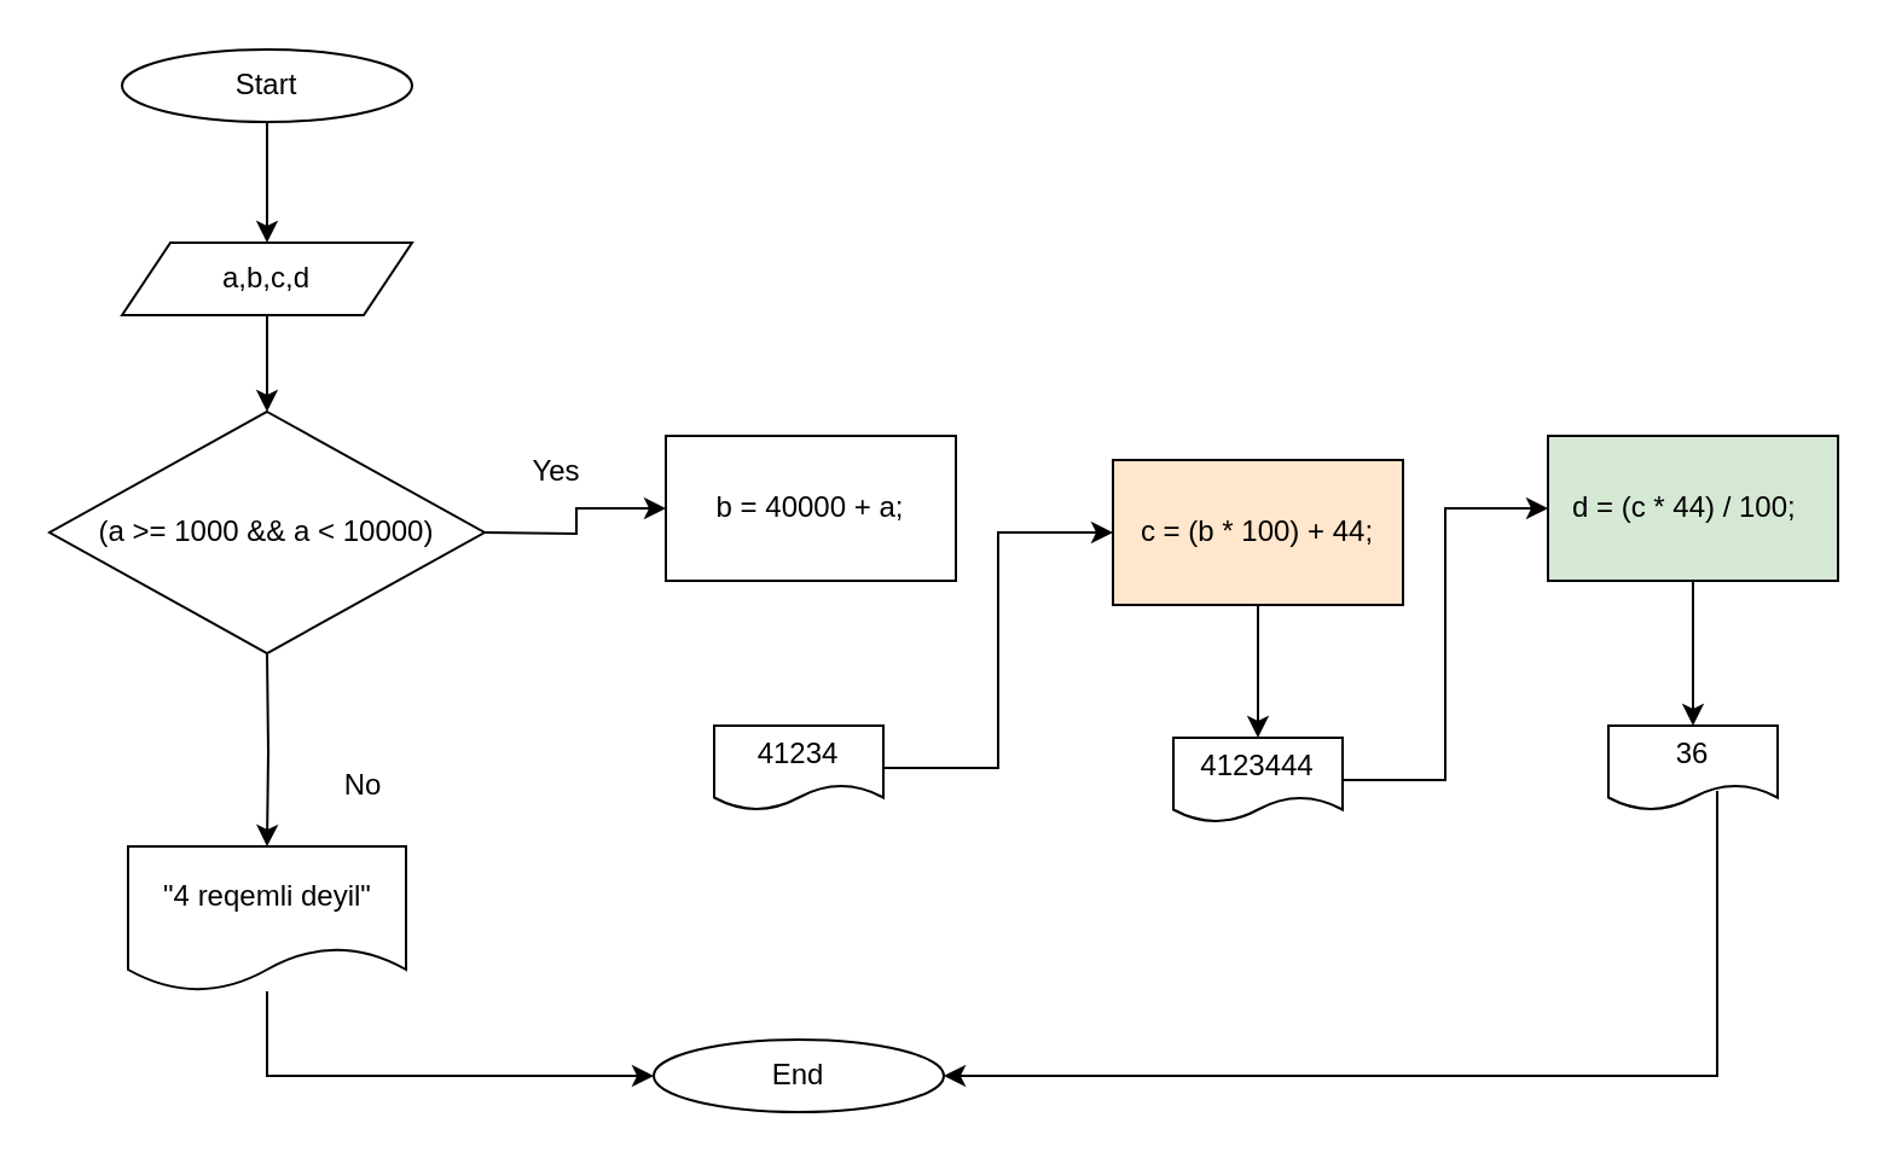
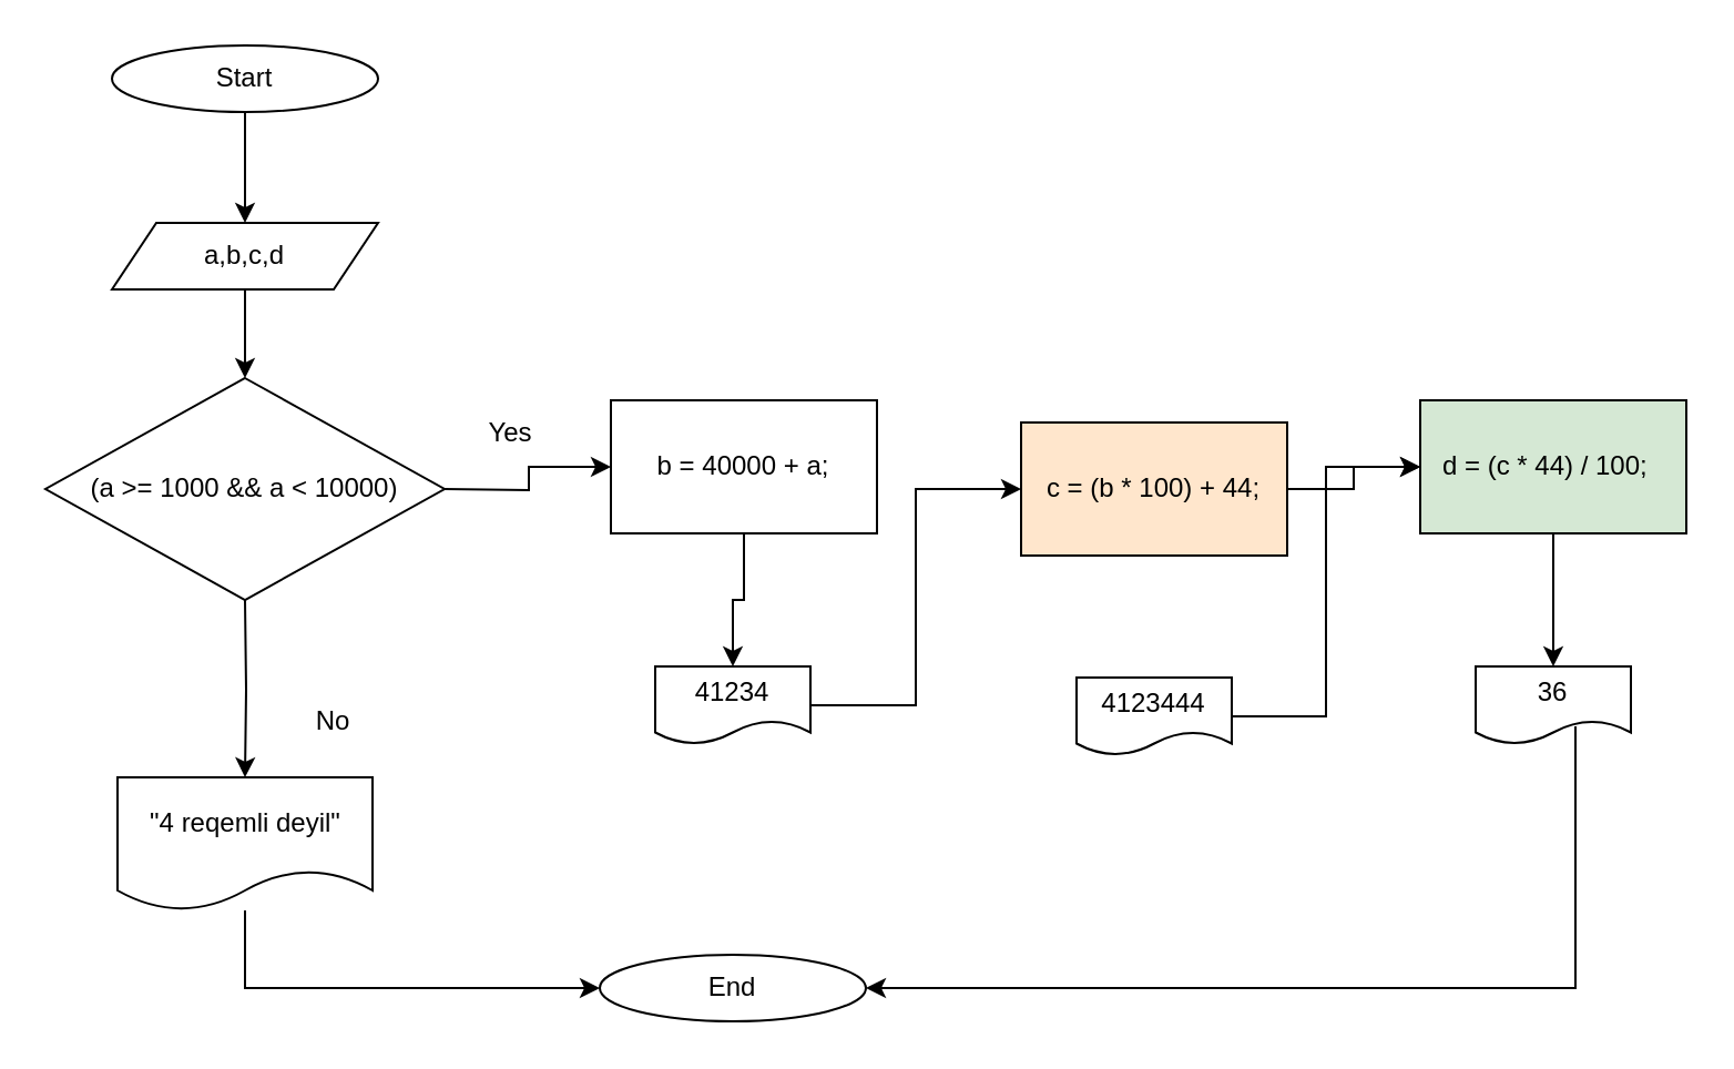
  <mxCell id="0" />
  <mxCell id="1" parent="0" />
  <mxCell id="2" style="edgeStyle=orthogonalEdgeStyle;rounded=0;orthogonalLoop=1;jettySize=auto;html=1;exitX=0.5;exitY=1;exitDx=0;exitDy=0;entryX=0.5;entryY=0;entryDx=0;entryDy=0;" edge="1" parent="1" source="3" target="6"><mxGeometry relative="1" as="geometry" /></mxCell>
  <mxCell id="3" value="Start" style="ellipse;whiteSpace=wrap;html=1;" vertex="1" parent="1"><mxGeometry x="50" width="120" height="30" as="geometry" y="20" /></mxCell>
  <mxCell id="4" value="End" style="ellipse;whiteSpace=wrap;html=1;" vertex="1" parent="1"><mxGeometry x="270" y="430" width="120" height="30" as="geometry" /></mxCell>
  <mxCell id="5" style="edgeStyle=orthogonalEdgeStyle;rounded=0;orthogonalLoop=1;jettySize=auto;html=1;exitX=0.5;exitY=1;exitDx=0;exitDy=0;entryX=0.5;entryY=0;entryDx=0;entryDy=0;" edge="1" parent="1" source="6"><mxGeometry relative="1" as="geometry"><mxPoint x="110" y="170" as="targetPoint" /></mxGeometry></mxCell>
  <mxCell id="6" value="a,b,c,d" style="shape=parallelogram;perimeter=parallelogramPerimeter;whiteSpace=wrap;html=1;fixedSize=1;" vertex="1" parent="1"><mxGeometry x="50" y="100" width="120" height="30" as="geometry" /></mxCell>
  <mxCell id="7" style="edgeStyle=orthogonalEdgeStyle;rounded=0;orthogonalLoop=1;jettySize=auto;html=1;exitX=1;exitY=0.5;exitDx=0;exitDy=0;entryX=0;entryY=0.5;entryDx=0;entryDy=0;" edge="1" parent="1" target="10"><mxGeometry relative="1" as="geometry"><mxPoint x="200" y="220" as="sourcePoint" /></mxGeometry></mxCell>
  <mxCell id="8" style="edgeStyle=orthogonalEdgeStyle;rounded=0;orthogonalLoop=1;jettySize=auto;html=1;" edge="1" parent="1" target="21"><mxGeometry relative="1" as="geometry"><mxPoint x="110" y="270" as="sourcePoint" /></mxGeometry></mxCell>
+ <mxCell id="9" style="edgeStyle=orthogonalEdgeStyle;rounded=0;orthogonalLoop=1;jettySize=auto;html=1;exitX=0.5;exitY=1;exitDx=0;exitDy=0;entryX=0.5;entryY=0;entryDx=0;entryDy=0;" edge="1" parent="1" source="10" target="16"><mxGeometry relative="1" as="geometry" /></mxCell>
  <mxCell id="10" value="b = 40000 + a;" style="rounded=0;whiteSpace=wrap;html=1;" vertex="1" parent="1"><mxGeometry x="275" y="180" width="120" height="60" as="geometry" /></mxCell>
- <mxCell id="11" style="edgeStyle=orthogonalEdgeStyle;rounded=0;orthogonalLoop=1;jettySize=auto;html=1;" edge="1" parent="1" source="12" target="19"><mxGeometry relative="1" as="geometry" /></mxCell>
+ <mxCell id="11" style="edgeStyle=orthogonalEdgeStyle;rounded=0;orthogonalLoop=1;jettySize=auto;html=1;" edge="1" parent="1" source="12" target="24"><mxGeometry relative="1" as="geometry" /></mxCell>
  <mxCell id="12" value="c = (b * 100) + 44;" style="rounded=0;whiteSpace=wrap;html=1;fillColor=#ffe6cc;" vertex="1" parent="1"><mxGeometry x="460" y="190" width="120" height="60" as="geometry" /></mxCell>
  <mxCell id="13" value="Yes" style="text;html=1;strokeColor=none;fillColor=none;align=center;verticalAlign=middle;whiteSpace=wrap;rounded=0;" vertex="1" parent="1"><mxGeometry x="200" y="180" width="60" height="30" as="geometry" /></mxCell>
  <mxCell id="14" value="No" style="text;html=1;strokeColor=none;fillColor=none;align=center;verticalAlign=middle;whiteSpace=wrap;rounded=0;" vertex="1" parent="1"><mxGeometry x="120" y="310" width="60" height="30" as="geometry" /></mxCell>
  <mxCell id="15" style="edgeStyle=orthogonalEdgeStyle;rounded=0;orthogonalLoop=1;jettySize=auto;html=1;entryX=0;entryY=0.5;entryDx=0;entryDy=0;" edge="1" parent="1" source="16" target="12"><mxGeometry relative="1" as="geometry" /></mxCell>
  <mxCell id="16" value="41234" style="shape=document;whiteSpace=wrap;html=1;boundedLbl=1;" vertex="1" parent="1"><mxGeometry x="295" y="300" width="70" height="35" as="geometry" /></mxCell>
  <mxCell id="17" style="edgeStyle=orthogonalEdgeStyle;rounded=0;orthogonalLoop=1;jettySize=auto;html=1;entryX=1;entryY=0.5;entryDx=0;entryDy=0;exitX=0.643;exitY=0.771;exitDx=0;exitDy=0;exitPerimeter=0;" edge="1" parent="1" source="25" target="4"><mxGeometry relative="1" as="geometry"><Array as="points"><mxPoint x="710" y="445" /></Array></mxGeometry></mxCell>
  <mxCell id="18" style="edgeStyle=orthogonalEdgeStyle;rounded=0;orthogonalLoop=1;jettySize=auto;html=1;entryX=0;entryY=0.5;entryDx=0;entryDy=0;" edge="1" parent="1" source="19" target="24"><mxGeometry relative="1" as="geometry" /></mxCell>
  <mxCell id="19" value="4123444" style="shape=document;whiteSpace=wrap;html=1;boundedLbl=1;" vertex="1" parent="1"><mxGeometry x="485" y="305" width="70" height="35" as="geometry" /></mxCell>
  <mxCell id="20" style="edgeStyle=orthogonalEdgeStyle;rounded=0;orthogonalLoop=1;jettySize=auto;html=1;entryX=0;entryY=0.5;entryDx=0;entryDy=0;" edge="1" parent="1" source="21" target="4"><mxGeometry relative="1" as="geometry"><Array as="points"><mxPoint x="110" y="445" /></Array></mxGeometry></mxCell>
  <mxCell id="21" value="&quot;4 reqemli deyil&quot;" style="shape=document;whiteSpace=wrap;html=1;boundedLbl=1;" vertex="1" parent="1"><mxGeometry x="52.5" y="350" width="115" height="60" as="geometry" /></mxCell>
  <mxCell id="22" value="(a &amp;gt;= 1000 &amp;amp;&amp;amp; a &amp;lt; 10000)" style="rhombus;whiteSpace=wrap;html=1;" vertex="1" parent="1"><mxGeometry x="20" y="170" width="180" height="100" as="geometry" /></mxCell>
  <mxCell id="23" style="edgeStyle=orthogonalEdgeStyle;rounded=0;orthogonalLoop=1;jettySize=auto;html=1;entryX=0.5;entryY=0;entryDx=0;entryDy=0;" edge="1" parent="1" source="24" target="25"><mxGeometry relative="1" as="geometry" /></mxCell>
  <mxCell id="24" value="d = (c * 44) / 100;&amp;nbsp;&amp;nbsp;" style="rounded=0;whiteSpace=wrap;html=1;fillColor=#d5e8d4;" vertex="1" parent="1"><mxGeometry x="640" y="180" width="120" height="60" as="geometry" /></mxCell>
  <mxCell id="25" value="36" style="shape=document;whiteSpace=wrap;html=1;boundedLbl=1;" vertex="1" parent="1"><mxGeometry x="665" y="300" width="70" height="35" as="geometry" /></mxCell>
